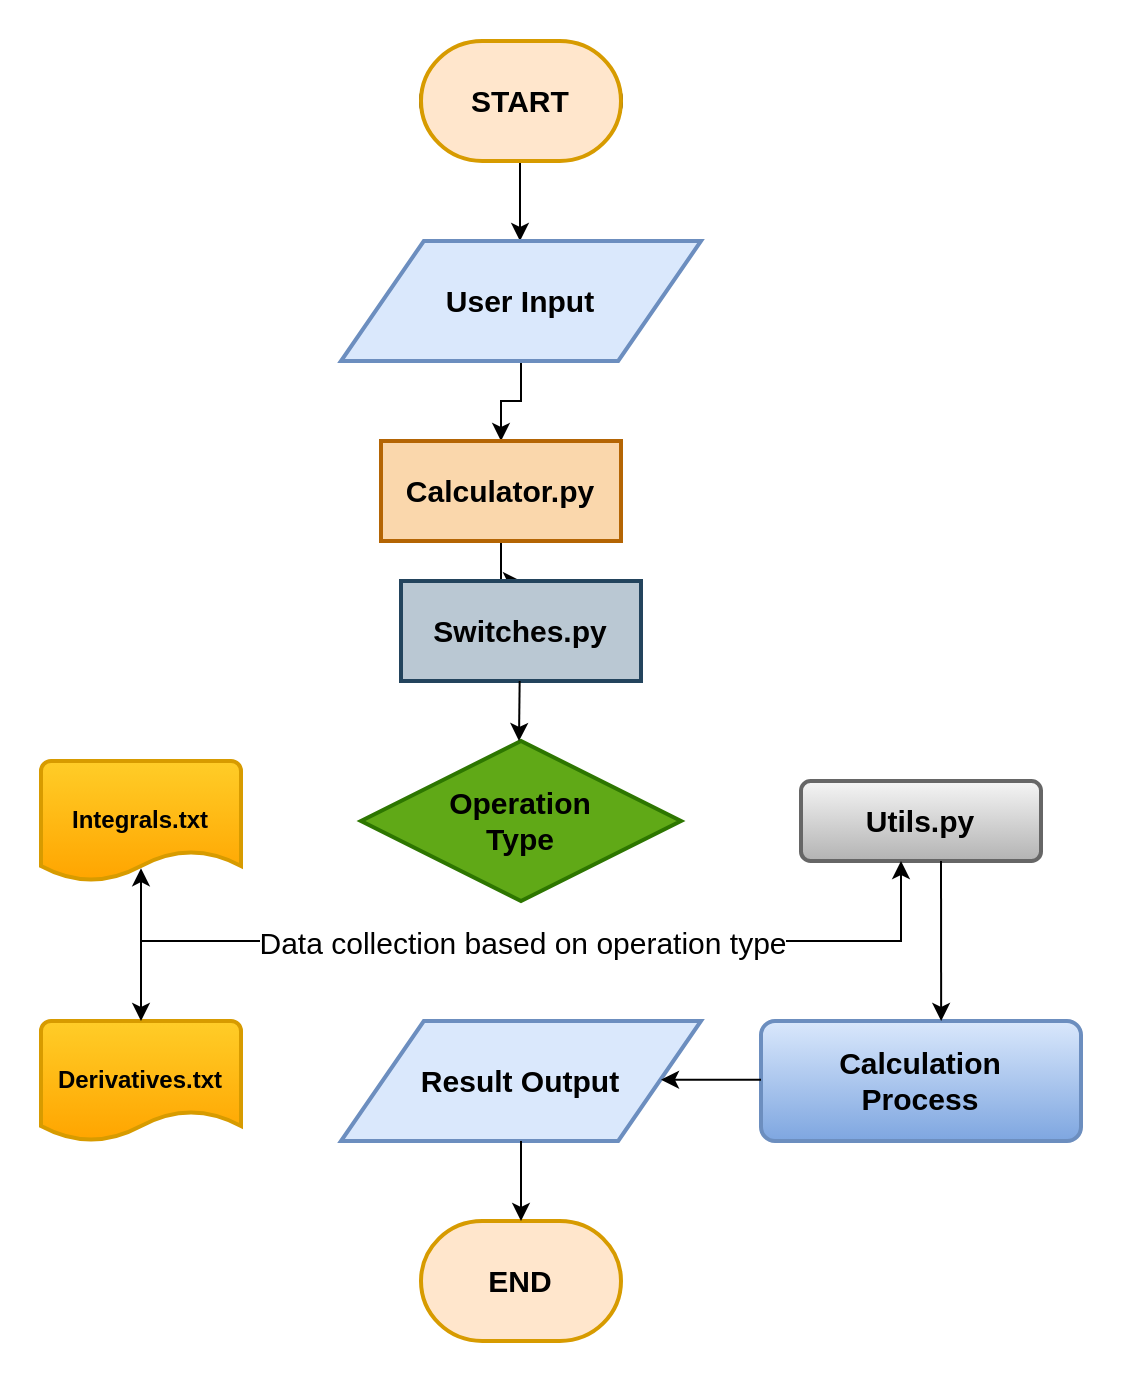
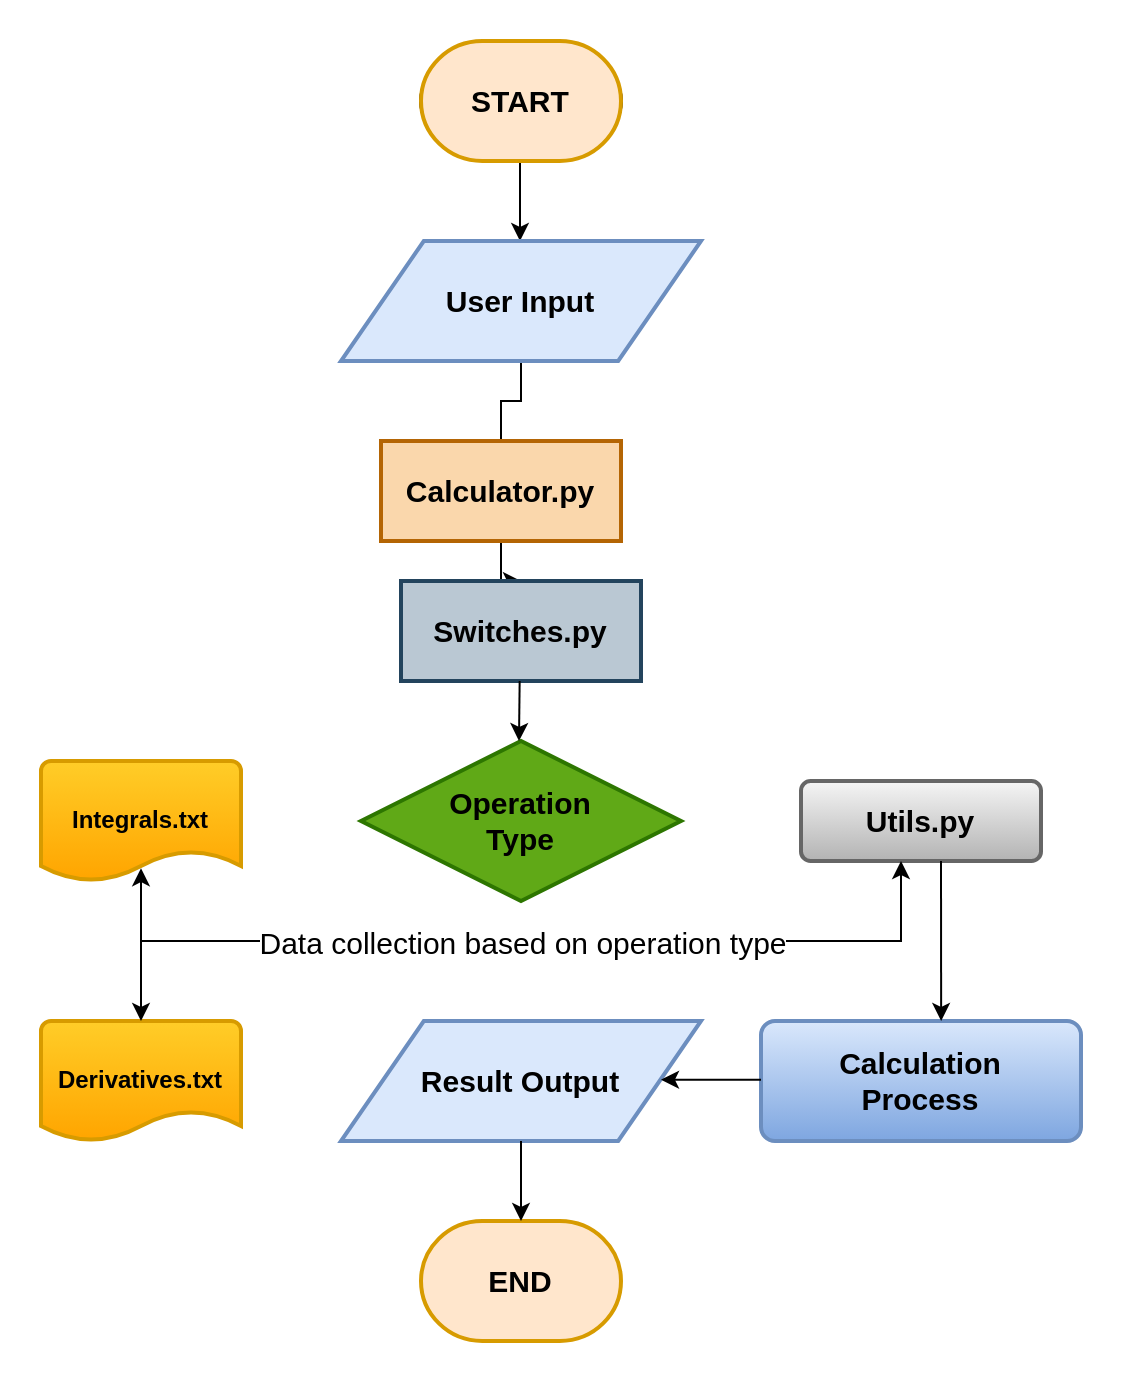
  <mxCell id="0" />
  <mxCell id="1" parent="0" />
  <mxCell id="2" value="START" style="strokeWidth=2;html=1;shape=mxgraph.flowchart.start_1;whiteSpace=wrap;" vertex="1" parent="1"><mxGeometry x="210" y="20" width="100" height="60" as="geometry" /></mxCell>
  <mxCell id="3" value="" style="endArrow=classic;html=1;rounded=0;fontColor=#000000;labelBackgroundColor=#FFFFFF;" edge="1" parent="1"><mxGeometry width="50" height="50" relative="1" as="geometry"><mxPoint x="259.5" y="80" as="sourcePoint" /><mxPoint x="259.5" y="120" as="targetPoint" /></mxGeometry></mxCell>
- <mxCell id="4" value="" style="edgeStyle=orthogonalEdgeStyle;rounded=0;orthogonalLoop=1;jettySize=auto;html=1;fontColor=#000000;" edge="1" parent="1" source="5" target="7"><mxGeometry relative="1" as="geometry" /></mxCell>
+ <mxCell id="4" value="" style="edgeStyle=orthogonalEdgeStyle;rounded=0;orthogonalLoop=1;jettySize=auto;html=1;fontColor=#000000;endArrow=none;" edge="1" parent="1" source="5" target="7"><mxGeometry relative="1" as="geometry" /></mxCell>
  <mxCell id="5" value="User Input" style="shape=parallelogram;html=1;strokeWidth=2;perimeter=parallelogramPerimeter;whiteSpace=wrap;rounded=1;arcSize=0;size=0.23;fontStyle=1;fontSize=15;fillColor=#dae8fc;strokeColor=#6c8ebf;fontColor=#000000;" vertex="1" parent="1"><mxGeometry x="170" y="120" width="180" height="60" as="geometry" /></mxCell>
  <mxCell id="6" value="" style="edgeStyle=orthogonalEdgeStyle;rounded=0;orthogonalLoop=1;jettySize=auto;html=1;fontColor=#000000;" edge="1" parent="1" source="7" target="8"><mxGeometry relative="1" as="geometry" /></mxCell>
  <mxCell id="7" value="Calculator.py" style="whiteSpace=wrap;html=1;strokeWidth=2;rounded=1;arcSize=0;fontStyle=1;fontSize=15;fillColor=#fad7ac;strokeColor=#b46504;fontColor=#000000;" vertex="1" parent="1"><mxGeometry x="190" y="220" width="120" height="50" as="geometry" /></mxCell>
  <mxCell id="8" value="Switches.py" style="whiteSpace=wrap;html=1;strokeWidth=2;rounded=1;arcSize=0;fontStyle=1;fontSize=15;fillColor=#bac8d3;strokeColor=#23445d;fontColor=#000000;" vertex="1" parent="1"><mxGeometry x="200" y="290" width="120" height="50" as="geometry" /></mxCell>
  <mxCell id="9" value="Operation&lt;div&gt;Type&lt;/div&gt;" style="rhombus;whiteSpace=wrap;html=1;strokeWidth=2;rounded=1;arcSize=0;fontStyle=1;fontSize=15;fillColor=#60a917;fontColor=#000000;strokeColor=#2D7600;" vertex="1" parent="1"><mxGeometry x="180" y="370" width="160" height="80" as="geometry" /></mxCell>
  <mxCell id="10" value="Utils.py" style="whiteSpace=wrap;html=1;strokeWidth=2;rounded=1;arcSize=12;fontStyle=1;fontSize=15;fillColor=#f5f5f5;gradientColor=#b3b3b3;strokeColor=#666666;fontColor=#000000;" vertex="1" parent="1"><mxGeometry x="400" y="390" width="120" height="40" as="geometry" /></mxCell>
  <mxCell id="11" value="START" style="strokeWidth=2;html=1;shape=mxgraph.flowchart.terminator;whiteSpace=wrap;fillStyle=solid;fontStyle=1;fontSize=15;fillColor=#ffe6cc;strokeColor=#d79b00;fontColor=#000000;" vertex="1" parent="1"><mxGeometry x="210" y="20" width="100" height="60" as="geometry" /></mxCell>
  <mxCell id="12" value="END" style="strokeWidth=2;html=1;shape=mxgraph.flowchart.terminator;whiteSpace=wrap;fontStyle=1;fontSize=15;fillColor=#ffe6cc;strokeColor=#d79b00;fontColor=#000000;" vertex="1" parent="1"><mxGeometry x="210" y="610" width="100" height="60" as="geometry" /></mxCell>
  <mxCell id="13" value="Integrals.txt" style="strokeWidth=2;html=1;shape=mxgraph.flowchart.document2;whiteSpace=wrap;size=0.25;fontStyle=1;fontSize=12;fillColor=#ffcd28;strokeColor=#d79b00;gradientColor=#ffa500;fontColor=#000000;" vertex="1" parent="1"><mxGeometry x="20" y="380" width="100" height="60" as="geometry" /></mxCell>
  <mxCell id="14" value="Derivatives.txt" style="strokeWidth=2;html=1;shape=mxgraph.flowchart.document2;whiteSpace=wrap;size=0.25;fontStyle=1;fontSize=12;fillColor=#ffcd28;gradientColor=#ffa500;strokeColor=#d79b00;fontColor=#000000;" vertex="1" parent="1"><mxGeometry x="20" y="510" width="100" height="60" as="geometry" /></mxCell>
  <mxCell id="15" value="Calculation&lt;div&gt;Process&lt;/div&gt;" style="rounded=1;whiteSpace=wrap;html=1;absoluteArcSize=1;arcSize=14;strokeWidth=2;fillColor=#dae8fc;strokeColor=#6c8ebf;gradientColor=#7ea6e0;fontColor=#000000;fontSize=15;fontStyle=1" vertex="1" parent="1"><mxGeometry x="380" y="510" width="160" height="60" as="geometry" /></mxCell>
  <mxCell id="16" value="Result Output" style="shape=parallelogram;html=1;strokeWidth=2;perimeter=parallelogramPerimeter;whiteSpace=wrap;rounded=1;arcSize=0;size=0.23;fontStyle=1;fontSize=15;fillColor=#dae8fc;strokeColor=#6c8ebf;fontColor=#000000;" vertex="1" parent="1"><mxGeometry x="170" y="510" width="180" height="60" as="geometry" /></mxCell>
  <mxCell id="17" value="" style="endArrow=classic;html=1;rounded=0;" edge="1" parent="1"><mxGeometry width="50" height="50" relative="1" as="geometry"><mxPoint x="259.33" y="340" as="sourcePoint" /><mxPoint x="259" y="370" as="targetPoint" /></mxGeometry></mxCell>
  <mxCell id="18" value="" style="endArrow=classic;startArrow=classic;html=1;rounded=0;exitX=0.5;exitY=0;exitDx=0;exitDy=0;exitPerimeter=0;entryX=0.5;entryY=0.893;entryDx=0;entryDy=0;entryPerimeter=0;" edge="1" parent="1" source="14" target="13"><mxGeometry width="50" height="50" relative="1" as="geometry"><mxPoint x="69.33" y="500" as="sourcePoint" /><mxPoint x="70" y="450" as="targetPoint" /></mxGeometry></mxCell>
  <mxCell id="19" value="" style="endArrow=classic;html=1;rounded=0;exitX=0.5;exitY=1;exitDx=0;exitDy=0;exitPerimeter=0;entryX=0.5;entryY=0;entryDx=0;entryDy=0;entryPerimeter=0;" edge="1" parent="1" source="16" target="12"><mxGeometry width="50" height="50" relative="1" as="geometry"><mxPoint x="259" y="580" as="sourcePoint" /><mxPoint x="259.38" y="610" as="targetPoint" /></mxGeometry></mxCell>
  <mxCell id="20" value="" style="endArrow=classic;html=1;rounded=0;entryX=0.563;entryY=0;entryDx=0;entryDy=0;entryPerimeter=0;" edge="1" parent="1" target="15"><mxGeometry width="50" height="50" relative="1" as="geometry"><mxPoint x="470" y="430" as="sourcePoint" /><mxPoint x="470" y="490" as="targetPoint" /></mxGeometry></mxCell>
  <mxCell id="21" value="" style="endArrow=classic;html=1;rounded=0;" edge="1" parent="1"><mxGeometry relative="1" as="geometry"><mxPoint x="70" y="470" as="sourcePoint" /><mxPoint x="450" y="430" as="targetPoint" /><Array as="points"><mxPoint x="450" y="470" /></Array></mxGeometry></mxCell>
  <mxCell id="22" value="Data collection based on operation type" style="edgeLabel;resizable=0;html=1;;align=center;verticalAlign=middle;fontSize=15;" connectable="0" vertex="1" parent="21"><mxGeometry relative="1" as="geometry"><mxPoint x="-20" as="offset" /></mxGeometry></mxCell>
  <mxCell id="23" value="" style="endArrow=classic;html=1;rounded=0;" edge="1" parent="1"><mxGeometry width="50" height="50" relative="1" as="geometry"><mxPoint x="380" y="539.38" as="sourcePoint" /><mxPoint x="330" y="539.38" as="targetPoint" /></mxGeometry></mxCell>
